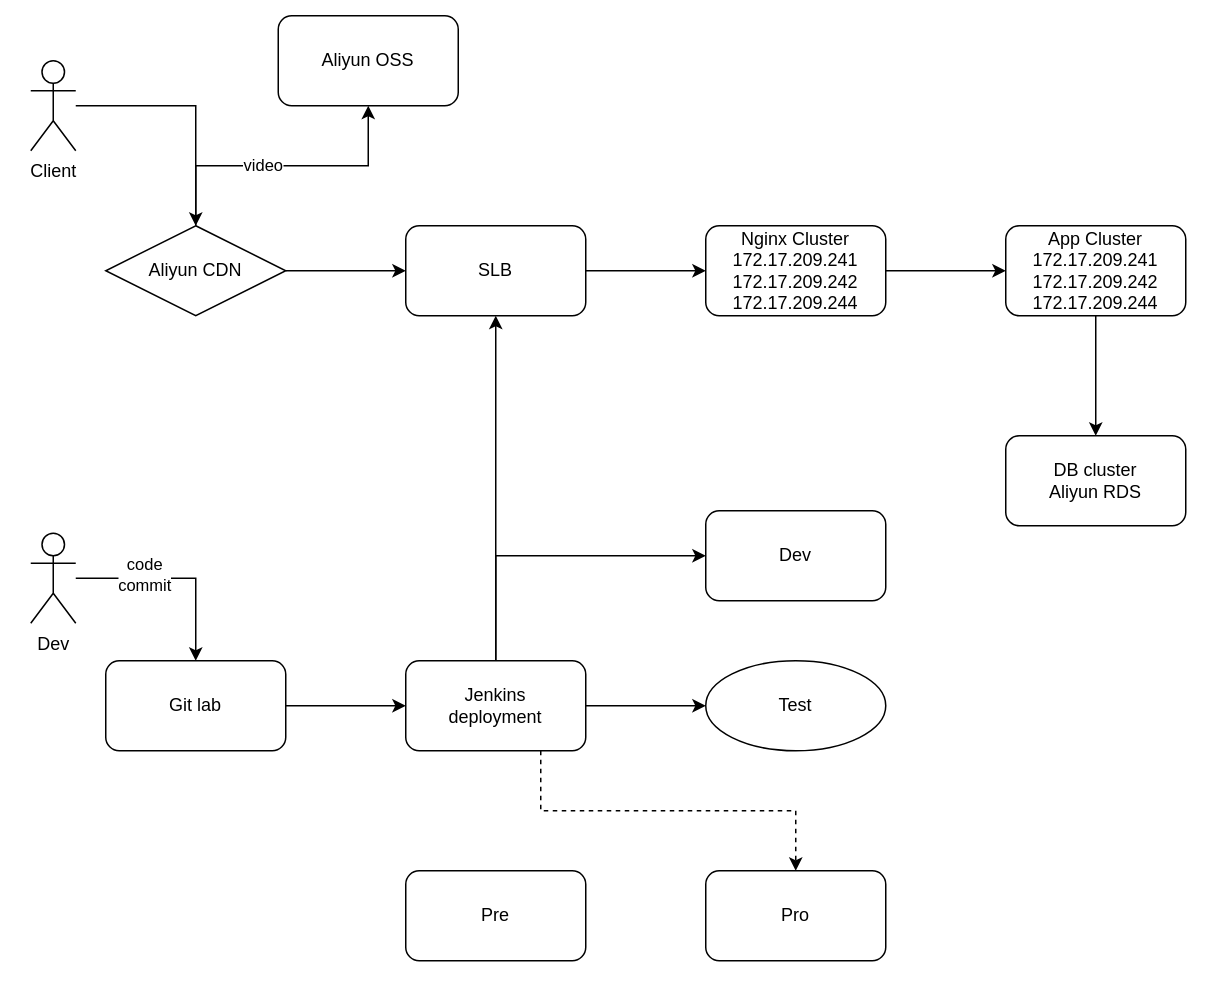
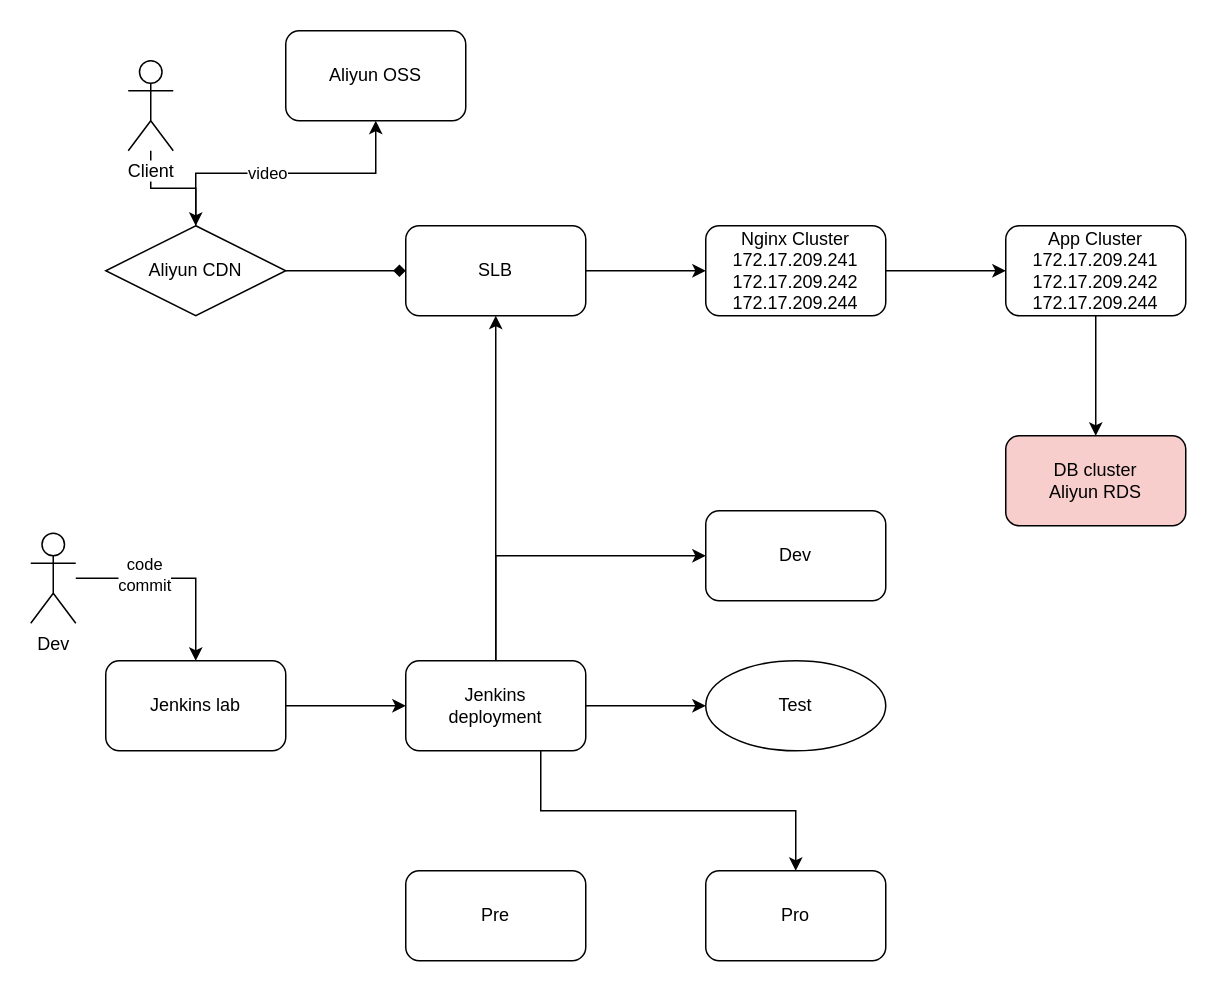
  <mxCell id="0" />
  <mxCell id="1" parent="0" />
  <mxCell id="2" value="" style="edgeStyle=orthogonalEdgeStyle;rounded=0;orthogonalLoop=1;jettySize=auto;html=1;" edge="1" parent="1" source="3" target="7"><mxGeometry relative="1" as="geometry"><mxPoint x="35" y="180" as="targetPoint" /></mxGeometry></mxCell>
- <mxCell id="3" value="Client" style="shape=umlActor;verticalLabelPosition=bottom;labelBackgroundColor=#ffffff;verticalAlign=top;html=1;outlineConnect=0;" vertex="1" parent="1"><mxGeometry x="20" y="40" width="30" height="60" as="geometry" /></mxCell>
- <mxCell id="4" value="" style="edgeStyle=orthogonalEdgeStyle;rounded=0;orthogonalLoop=1;jettySize=auto;html=1;" edge="1" parent="1" source="7" target="10"><mxGeometry relative="1" as="geometry" /></mxCell>
+ <mxCell id="3" value="Client" style="shape=umlActor;verticalLabelPosition=bottom;labelBackgroundColor=#ffffff;verticalAlign=top;html=1;outlineConnect=0;" vertex="1" parent="1"><mxGeometry x="85" y="40" width="30" height="60" as="geometry" /></mxCell>
+ <mxCell id="4" value="" style="edgeStyle=orthogonalEdgeStyle;rounded=0;orthogonalLoop=1;jettySize=auto;html=1;endArrow=diamond;" edge="1" parent="1" source="7" target="10"><mxGeometry relative="1" as="geometry" /></mxCell>
  <mxCell id="5" value="" style="edgeStyle=orthogonalEdgeStyle;rounded=0;orthogonalLoop=1;jettySize=auto;html=1;" edge="1" parent="1" source="7" target="8"><mxGeometry relative="1" as="geometry" /></mxCell>
  <mxCell id="6" value="video" style="edgeLabel;html=1;align=center;verticalAlign=middle;resizable=0;points=[];" vertex="1" connectable="0" parent="5"><mxGeometry x="-0.137" y="1" relative="1" as="geometry"><mxPoint as="offset" /></mxGeometry></mxCell>
  <mxCell id="7" value="Aliyun CDN" style="rhombus;whiteSpace=wrap;html=1;" vertex="1" parent="1"><mxGeometry x="70" y="150" width="120" height="60" as="geometry" /></mxCell>
- <mxCell id="8" value="Aliyun OSS" style="rounded=1;whiteSpace=wrap;html=1;" vertex="1" parent="1"><mxGeometry x="185" y="10" width="120" height="60" as="geometry" /></mxCell>
+ <mxCell id="8" value="Aliyun OSS" style="rounded=1;whiteSpace=wrap;html=1;" vertex="1" parent="1"><mxGeometry x="190" y="20" width="120" height="60" as="geometry" /></mxCell>
  <mxCell id="9" value="" style="edgeStyle=orthogonalEdgeStyle;rounded=0;orthogonalLoop=1;jettySize=auto;html=1;" edge="1" parent="1" source="10" target="12"><mxGeometry relative="1" as="geometry" /></mxCell>
  <mxCell id="10" value="SLB" style="rounded=1;whiteSpace=wrap;html=1;" vertex="1" parent="1"><mxGeometry x="270" y="150" width="120" height="60" as="geometry" /></mxCell>
  <mxCell id="11" value="" style="edgeStyle=orthogonalEdgeStyle;rounded=0;orthogonalLoop=1;jettySize=auto;html=1;" edge="1" parent="1" source="12" target="14"><mxGeometry relative="1" as="geometry" /></mxCell>
  <mxCell id="12" value="Nginx Cluster&lt;br&gt;172.17.209.241&lt;br&gt;172.17.209.242&lt;br&gt;172.17.209.244" style="rounded=1;whiteSpace=wrap;html=1;" vertex="1" parent="1"><mxGeometry x="470" y="150" width="120" height="60" as="geometry" /></mxCell>
  <mxCell id="13" value="" style="edgeStyle=orthogonalEdgeStyle;rounded=0;orthogonalLoop=1;jettySize=auto;html=1;" edge="1" parent="1" source="14" target="15"><mxGeometry relative="1" as="geometry" /></mxCell>
  <mxCell id="14" value="App Cluster&lt;br&gt;172.17.209.241&lt;br&gt;172.17.209.242&lt;br&gt;172.17.209.244" style="rounded=1;whiteSpace=wrap;html=1;" vertex="1" parent="1"><mxGeometry x="670" y="150" width="120" height="60" as="geometry" /></mxCell>
- <mxCell id="15" value="DB cluster&lt;br&gt;Aliyun RDS" style="rounded=1;whiteSpace=wrap;html=1;" vertex="1" parent="1"><mxGeometry x="670" y="290" width="120" height="60" as="geometry" /></mxCell>
+ <mxCell id="15" value="DB cluster&lt;br&gt;Aliyun RDS" style="rounded=1;whiteSpace=wrap;html=1;fillColor=#f8cecc;" vertex="1" parent="1"><mxGeometry x="670" y="290" width="120" height="60" as="geometry" /></mxCell>
  <mxCell id="16" value="" style="edgeStyle=orthogonalEdgeStyle;rounded=0;orthogonalLoop=1;jettySize=auto;html=1;entryX=0.5;entryY=0;entryDx=0;entryDy=0;" edge="1" parent="1" source="18" target="20"><mxGeometry relative="1" as="geometry"><mxPoint x="130" y="385" as="targetPoint" /></mxGeometry></mxCell>
  <mxCell id="17" value="code&lt;br&gt;commit" style="edgeLabel;html=1;align=center;verticalAlign=middle;resizable=0;points=[];" vertex="1" connectable="0" parent="16"><mxGeometry x="-0.333" y="3" relative="1" as="geometry"><mxPoint as="offset" /></mxGeometry></mxCell>
  <mxCell id="18" value="Dev" style="shape=umlActor;verticalLabelPosition=bottom;labelBackgroundColor=#ffffff;verticalAlign=top;html=1;outlineConnect=0;" vertex="1" parent="1"><mxGeometry x="20" y="355" width="30" height="60" as="geometry" /></mxCell>
  <mxCell id="19" value="" style="edgeStyle=orthogonalEdgeStyle;rounded=0;orthogonalLoop=1;jettySize=auto;html=1;" edge="1" parent="1" source="20" target="25"><mxGeometry relative="1" as="geometry" /></mxCell>
- <mxCell id="20" value="Git lab" style="rounded=1;whiteSpace=wrap;html=1;" vertex="1" parent="1"><mxGeometry x="70" y="440" width="120" height="60" as="geometry" /></mxCell>
+ <mxCell id="20" value="Jenkins lab" style="rounded=1;whiteSpace=wrap;html=1;" vertex="1" parent="1"><mxGeometry x="70" y="440" width="120" height="60" as="geometry" /></mxCell>
  <mxCell id="21" value="" style="edgeStyle=orthogonalEdgeStyle;rounded=0;orthogonalLoop=1;jettySize=auto;html=1;" edge="1" parent="1" source="25" target="29"><mxGeometry relative="1" as="geometry"><Array as="points"><mxPoint x="330" y="370" /></Array></mxGeometry></mxCell>
  <mxCell id="22" value="" style="edgeStyle=orthogonalEdgeStyle;rounded=0;orthogonalLoop=1;jettySize=auto;html=1;" edge="1" parent="1" source="25" target="28"><mxGeometry relative="1" as="geometry" /></mxCell>
  <mxCell id="23" value="" style="edgeStyle=orthogonalEdgeStyle;rounded=0;orthogonalLoop=1;jettySize=auto;html=1;" edge="1" parent="1" source="25" target="10"><mxGeometry relative="1" as="geometry" /></mxCell>
- <mxCell id="24" style="edgeStyle=orthogonalEdgeStyle;rounded=0;orthogonalLoop=1;jettySize=auto;html=1;exitX=0.75;exitY=1;exitDx=0;exitDy=0;entryX=0.5;entryY=0;entryDx=0;entryDy=0;dashed=1;" edge="1" parent="1" source="25" target="27"><mxGeometry relative="1" as="geometry" /></mxCell>
+ <mxCell id="24" style="edgeStyle=orthogonalEdgeStyle;rounded=0;orthogonalLoop=1;jettySize=auto;html=1;exitX=0.75;exitY=1;exitDx=0;exitDy=0;entryX=0.5;entryY=0;entryDx=0;entryDy=0;" edge="1" parent="1" source="25" target="27"><mxGeometry relative="1" as="geometry" /></mxCell>
  <mxCell id="25" value="Jenkins&lt;br&gt;&lt;div&gt;deployment&lt;/div&gt;" style="rounded=1;whiteSpace=wrap;html=1;" vertex="1" parent="1"><mxGeometry x="270" y="440" width="120" height="60" as="geometry" /></mxCell>
  <mxCell id="26" value="Pre" style="rounded=1;whiteSpace=wrap;html=1;" vertex="1" parent="1"><mxGeometry x="270" y="580" width="120" height="60" as="geometry" /></mxCell>
  <mxCell id="27" value="Pro" style="rounded=1;whiteSpace=wrap;html=1;" vertex="1" parent="1"><mxGeometry x="470" y="580" width="120" height="60" as="geometry" /></mxCell>
  <mxCell id="28" value="Test" style="ellipse;whiteSpace=wrap;html=1;" vertex="1" parent="1"><mxGeometry x="470" y="440" width="120" height="60" as="geometry" /></mxCell>
  <mxCell id="29" value="Dev" style="rounded=1;whiteSpace=wrap;html=1;" vertex="1" parent="1"><mxGeometry x="470" y="340" width="120" height="60" as="geometry" /></mxCell>
